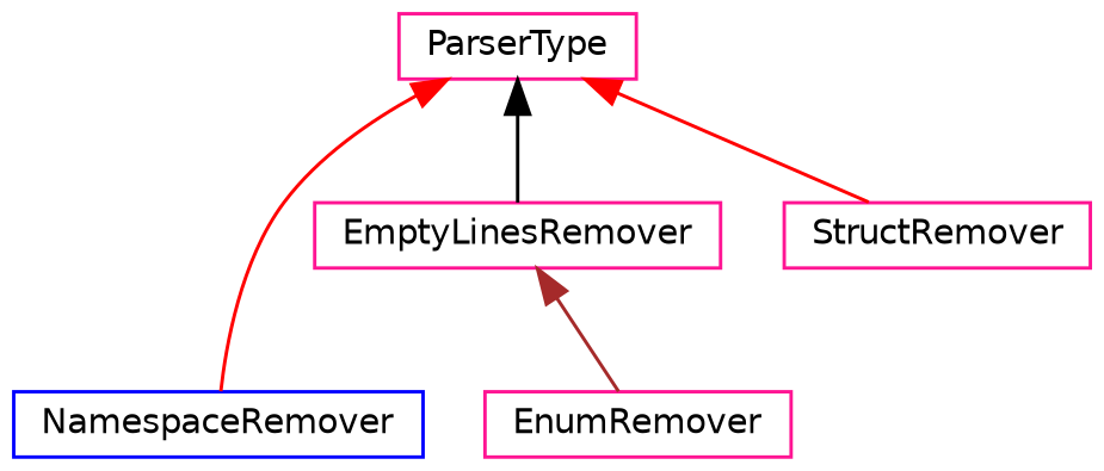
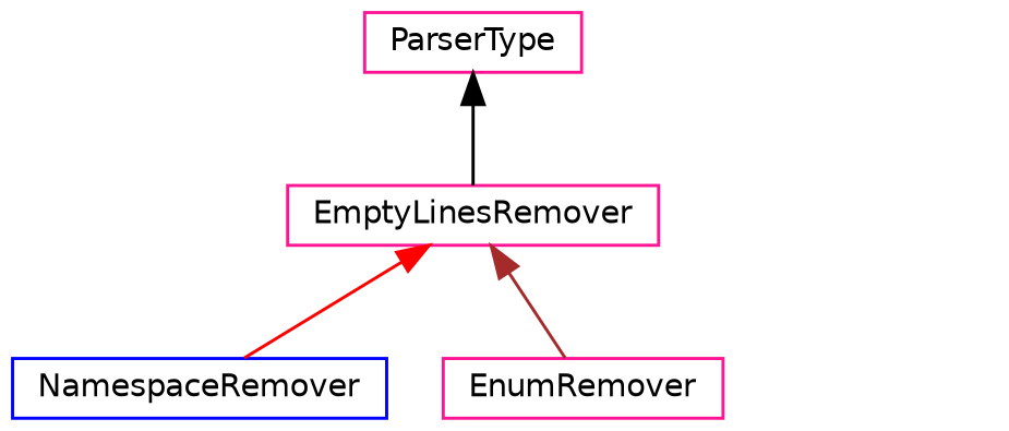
  digraph {
    rankdir=TB
    node [color=deeppink fillcolor=white fontname=Helvetica fontsize=10 shape=box style=filled]
    edge [color=red dir=back fontname=Helvetica fontsize=10 labelfontname=Helvetica labelfontsize=10 style=solid]
    n1 [height=0.2 label=ParserType width=0.4]
    n2 [height=0.2 label=EmptyLinesRemover width=0.4]
    n3 [color=blue height=0.2 label=NamespaceRemover width=0.4]
-   n4 [height=0.2 label=StructRemover width=0.4]
    n5 [height=0.2 label=EnumRemover width=0.4]
    n1 -> n2 [color=black]
-   n1 -> n3
-   n1 -> n4
+   n2 -> n3
    n2 -> n5 [color=brown]
  }
